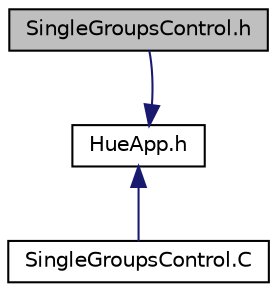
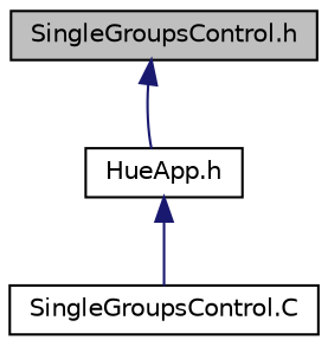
  digraph {
    node [color=black fillcolor=white fontname=Helvetica fontsize=10 shape=record style=filled]
    edge [color=midnightblue dir=back fontname=Helvetica fontsize=10 labelfontname=Helvetica labelfontsize=10 style=solid]
    n1 [fillcolor=grey75 fontcolor=black height=0.2 label="SingleGroupsControl.h" width=0.4]
    n2 [height=0.2 label="HueApp.h" width=0.4]
    n3 [height=0.2 label="SingleGroupsControl.C" width=0.4]
-   n2 -> n1
+   n1 -> n2
    n2 -> n3
  }
